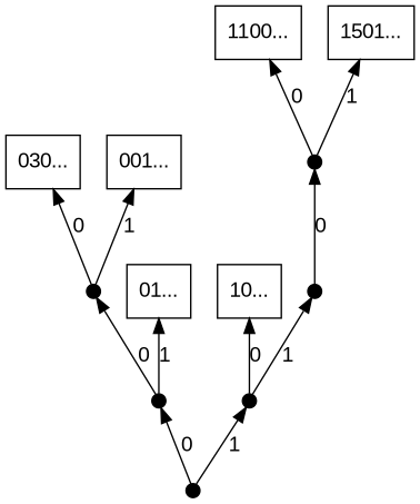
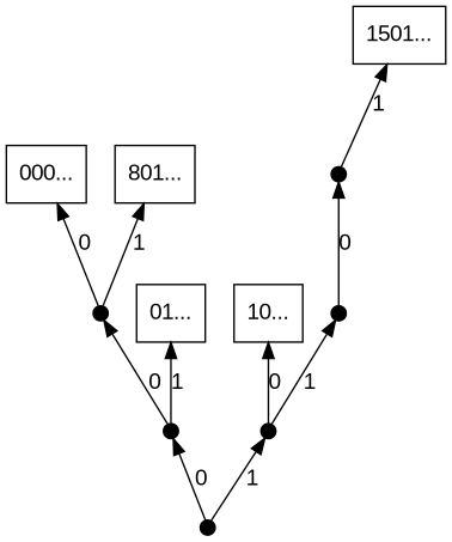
  digraph {
    fontname="Liberation Sans"
    rankdir=BT
    node [fontname="Liberation Sans" ordering=out shape=point]
    edge [fontname="Liberation Sans"]
    ROOT [width=0.13]
    N0 [width=0.13]
    N1 [width=0.13]
    N00 [width=0.13]
    n5 [label="01..." shape=rect width=0.13]
    n6 [label="10..." shape=rect width=0.13]
    N11 [width=0.13]
-   n8 [label="030..." shape=rect width=0.13]
-   n9 [label="001..." shape=rect width=0.13]
+   n8 [label="000..." shape=rect width=0.13]
+   n9 [label="801..." shape=rect width=0.13]
    N110 [width=0.13]
-   n11 [label="1100..." shape=rect width=0.13]
    n12 [label="1501..." shape=rect width=0.13]
    ROOT -> N0 [label=0]
    ROOT -> N1 [label=1]
    N0 -> N00 [label=0]
    N0 -> n5 [label=1]
    N1 -> n6 [label=0]
    N1 -> N11 [label=1]
    N00 -> n8 [label=0]
    N00 -> n9 [label=1]
    N11 -> N110 [label=0]
-   N110 -> n11 [label=0]
    N110 -> n12 [label=1]
  }
